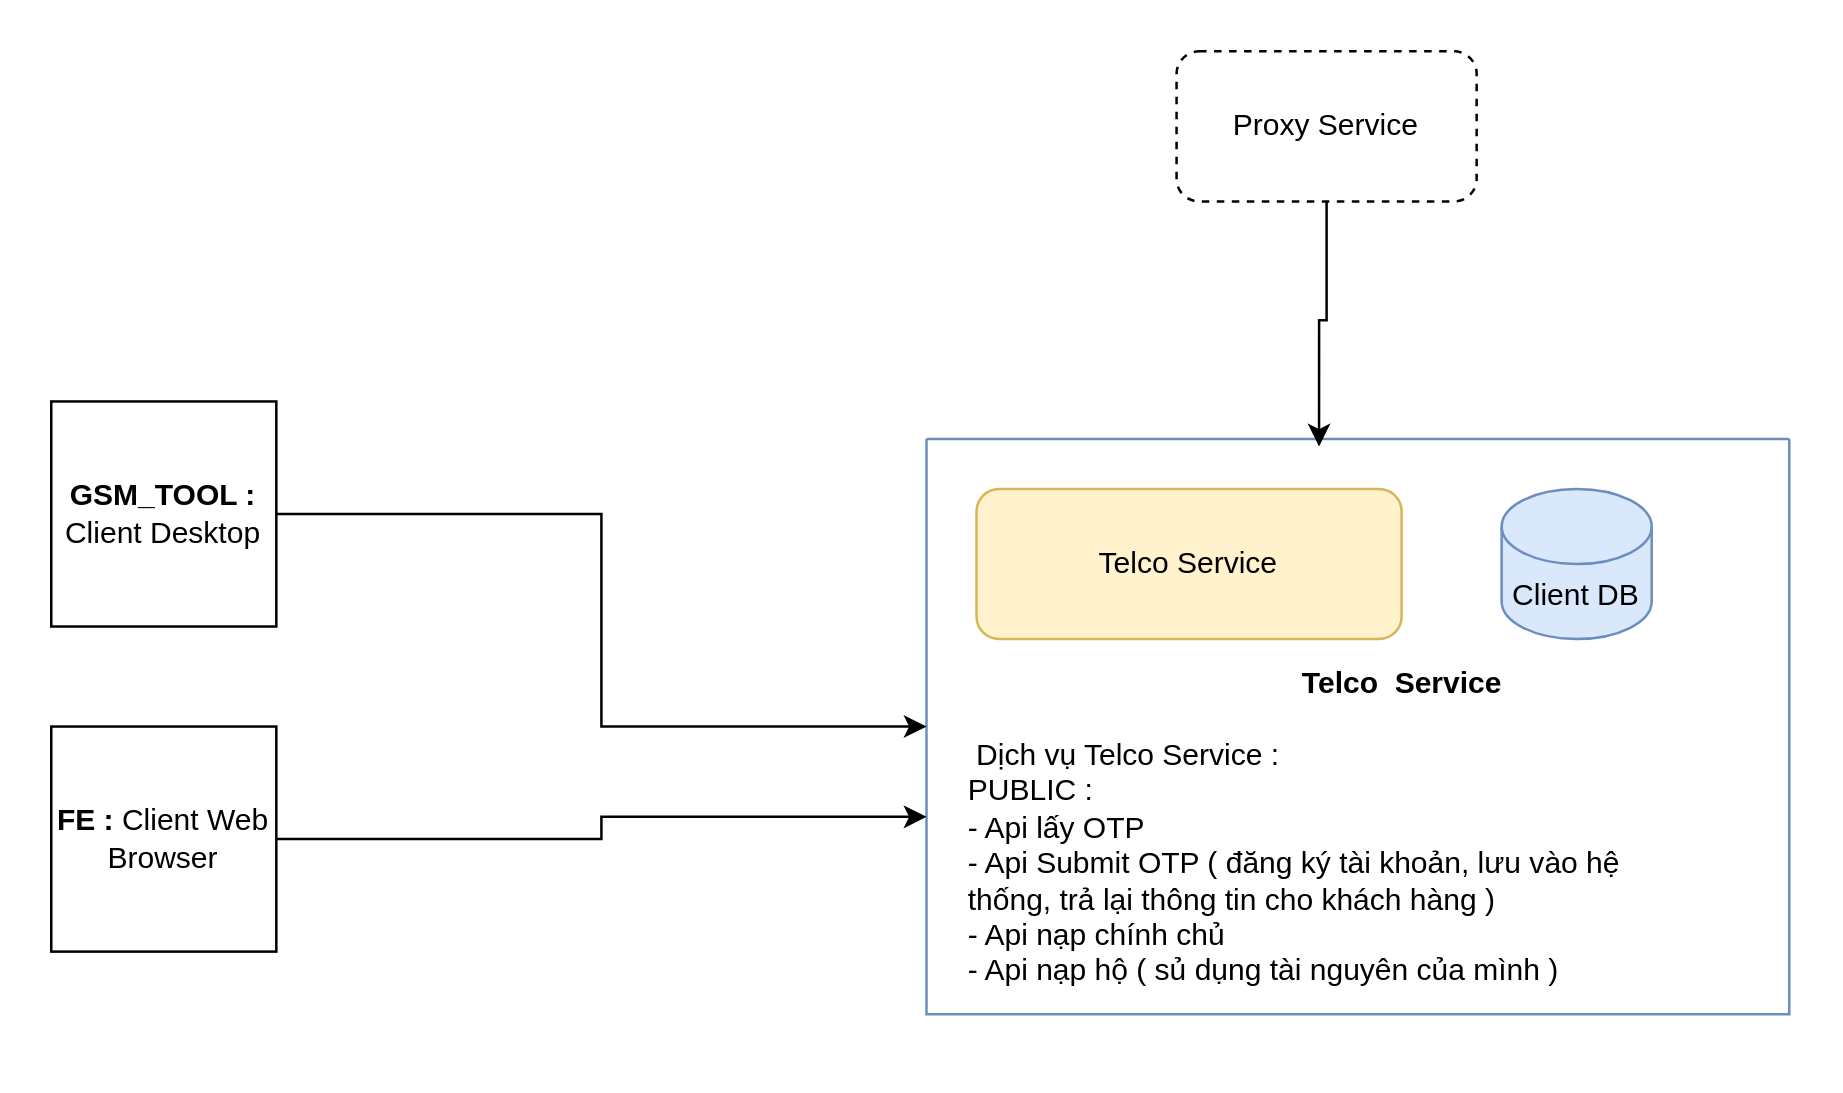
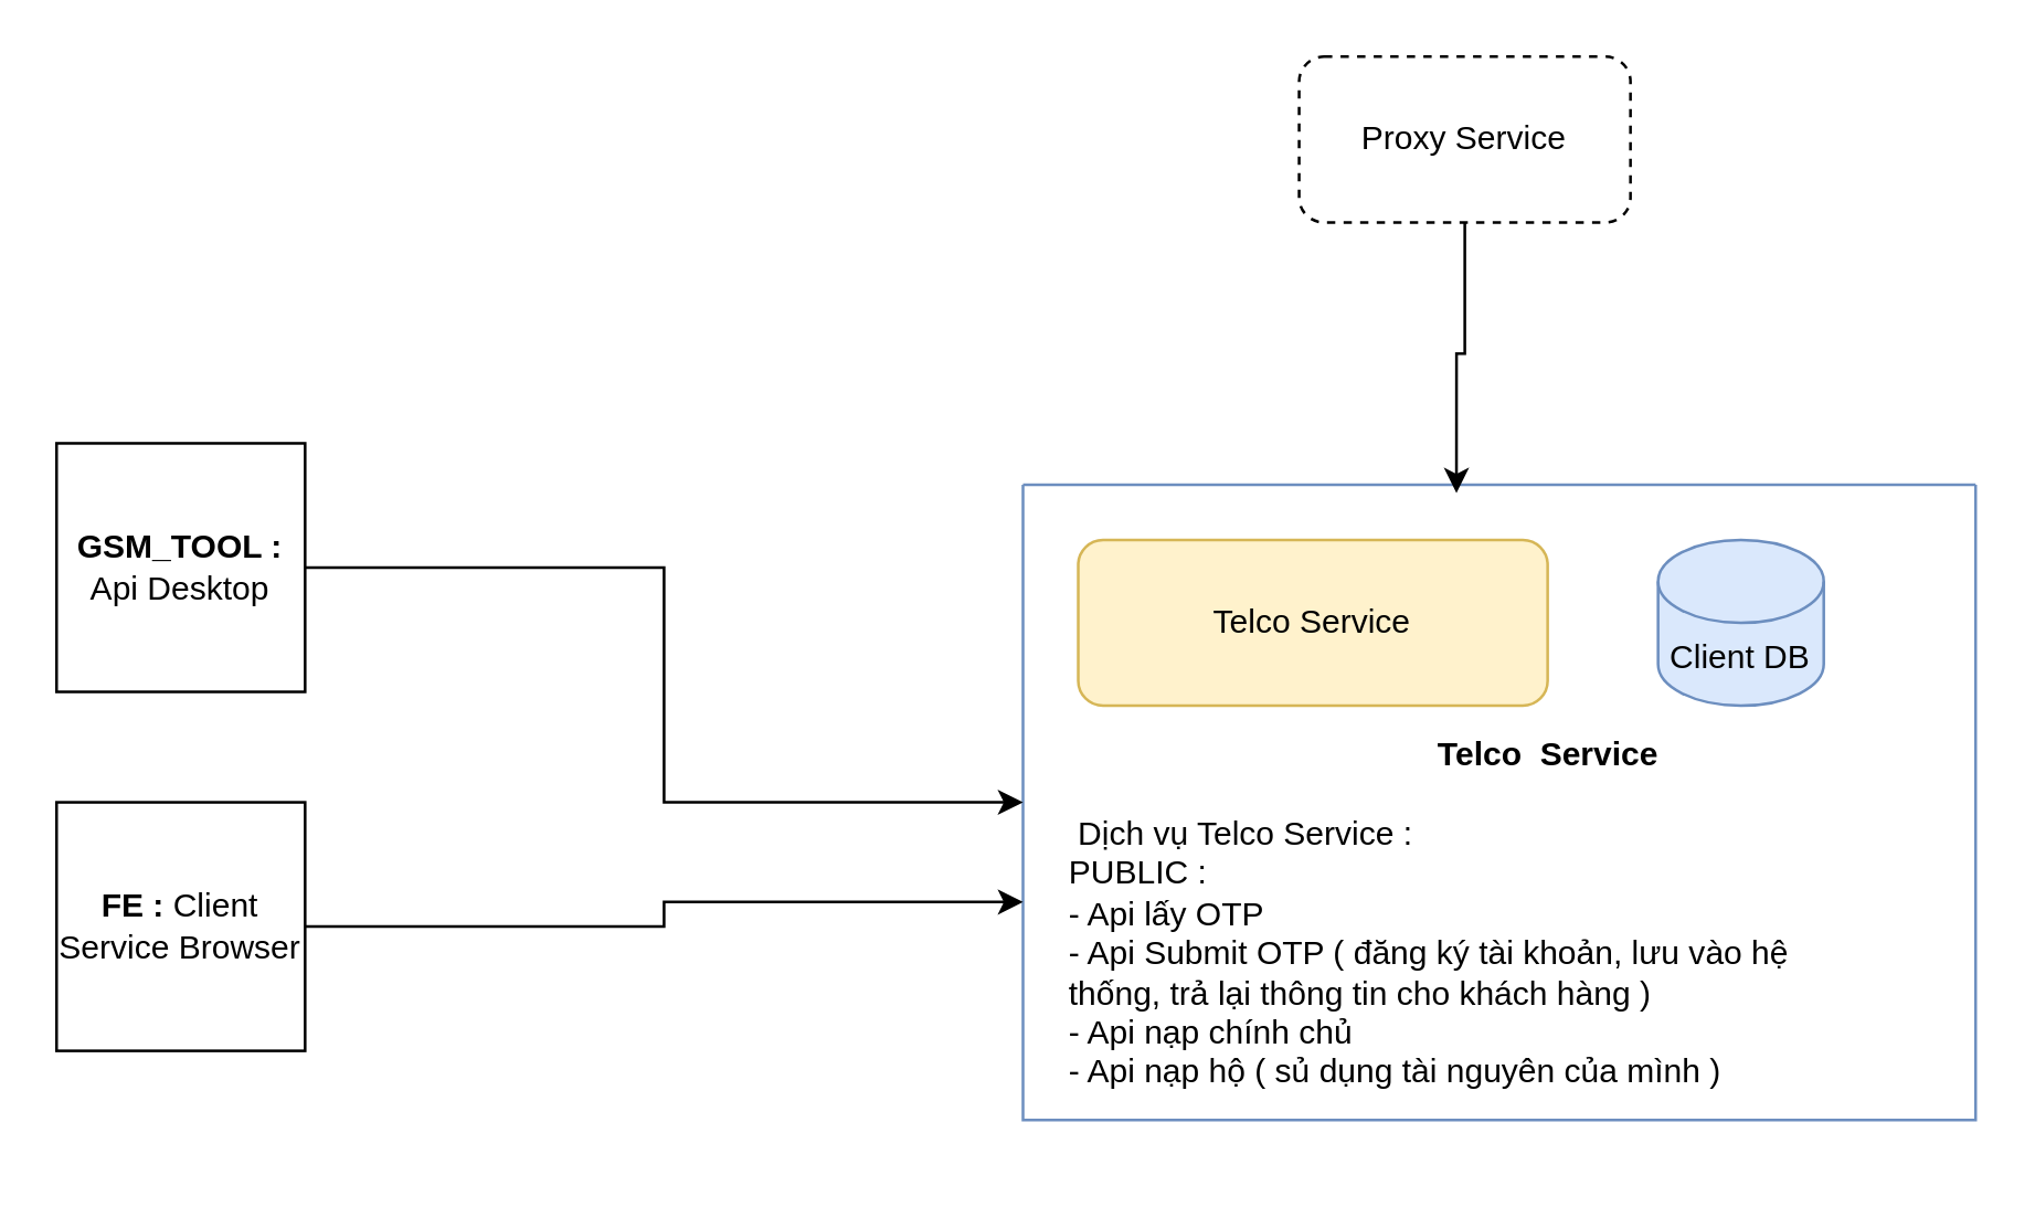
  <mxCell id="0" />
  <mxCell id="1" parent="0" />
  <mxCell id="2" value="Post" style="swimlane;startSize=0;rounded=1;shadow=0;labelBackgroundColor=none;noLabel=1;fillColor=#dae8fc;strokeColor=#6c8ebf;" vertex="1" parent="1"><mxGeometry x="370" y="175" width="345" height="230" as="geometry" /></mxCell>
  <mxCell id="3" value="&lt;b&gt;Telco&amp;nbsp; Service&lt;br&gt;&lt;/b&gt;" style="text;html=1;align=center;verticalAlign=middle;resizable=0;points=[];autosize=1;strokeColor=none;fillColor=none;" vertex="1" parent="2"><mxGeometry x="140" y="82.5" width="100" height="30" as="geometry" /></mxCell>
  <mxCell id="4" value="Telco Service" style="rounded=1;whiteSpace=wrap;html=1;fillColor=#fff2cc;strokeColor=#d6b656;" vertex="1" parent="2"><mxGeometry x="20" y="20" width="170" height="60" as="geometry" /></mxCell>
  <mxCell id="5" value="Client DB" style="shape=cylinder3;whiteSpace=wrap;html=1;boundedLbl=1;backgroundOutline=1;size=15;fillColor=#dae8fc;strokeColor=#6c8ebf;" vertex="1" parent="2"><mxGeometry x="230" y="20" width="60" height="60" as="geometry" /></mxCell>
  <mxCell id="6" value="&lt;div&gt;&amp;nbsp;Dịch vụ Telco Service : &lt;br&gt;&lt;/div&gt;&lt;div&gt;PUBLIC : &lt;br&gt;&lt;/div&gt;&lt;div&gt;- Api lấy OTP &lt;br&gt;&lt;/div&gt;&lt;div&gt;- Api Submit OTP ( đăng ký tài khoản, lưu vào hệ thống, trả lại thông tin cho khách hàng ) &lt;br&gt;&lt;/div&gt;&lt;div&gt;- Api nạp chính chủ &lt;br&gt;&lt;/div&gt;&lt;div&gt;- Api nạp hộ ( sủ dụng tài nguyên của mình ) &lt;br&gt;&lt;/div&gt;&lt;div&gt;&lt;br&gt;&lt;/div&gt;&lt;div&gt;&lt;br&gt; &lt;/div&gt;" style="text;html=1;whiteSpace=wrap;overflow=hidden;rounded=0;" vertex="1" parent="2"><mxGeometry x="15" y="112.5" width="295" height="127.5" as="geometry" /></mxCell>
  <mxCell id="7" style="edgeStyle=orthogonalEdgeStyle;rounded=0;orthogonalLoop=1;jettySize=auto;html=1;" edge="1" parent="1" source="8" target="2"><mxGeometry relative="1" as="geometry" /></mxCell>
- <mxCell id="8" value="&lt;b&gt;GSM_TOOL : &lt;/b&gt;Client Desktop " style="whiteSpace=wrap;html=1;aspect=fixed;" vertex="1" parent="1"><mxGeometry x="20" y="160" width="90" height="90" as="geometry" /></mxCell>
- <mxCell id="9" value="&lt;b&gt;FE : &lt;/b&gt;Client Web Browser " style="whiteSpace=wrap;html=1;aspect=fixed;" vertex="1" parent="1"><mxGeometry x="20" y="290" width="90" height="90" as="geometry" /></mxCell>
+ <mxCell id="8" value="&lt;b&gt;GSM_TOOL : &lt;/b&gt;Api Desktop " style="whiteSpace=wrap;html=1;aspect=fixed;" vertex="1" parent="1"><mxGeometry x="20" y="160" width="90" height="90" as="geometry" /></mxCell>
+ <mxCell id="9" value="&lt;b&gt;FE : &lt;/b&gt;Client Service Browser " style="whiteSpace=wrap;html=1;aspect=fixed;" vertex="1" parent="1"><mxGeometry x="20" y="290" width="90" height="90" as="geometry" /></mxCell>
  <mxCell id="10" style="edgeStyle=orthogonalEdgeStyle;rounded=0;orthogonalLoop=1;jettySize=auto;html=1;entryX=0;entryY=0.657;entryDx=0;entryDy=0;entryPerimeter=0;" edge="1" parent="1" source="9" target="2"><mxGeometry relative="1" as="geometry" /></mxCell>
  <mxCell id="11" value="Proxy Service " style="rounded=1;whiteSpace=wrap;html=1;dashed=1;" vertex="1" parent="1"><mxGeometry x="470" y="20" width="120" height="60" as="geometry" /></mxCell>
  <mxCell id="12" style="edgeStyle=orthogonalEdgeStyle;rounded=0;orthogonalLoop=1;jettySize=auto;html=1;entryX=0.455;entryY=0.013;entryDx=0;entryDy=0;entryPerimeter=0;" edge="1" parent="1" source="11" target="2"><mxGeometry relative="1" as="geometry" /></mxCell>
